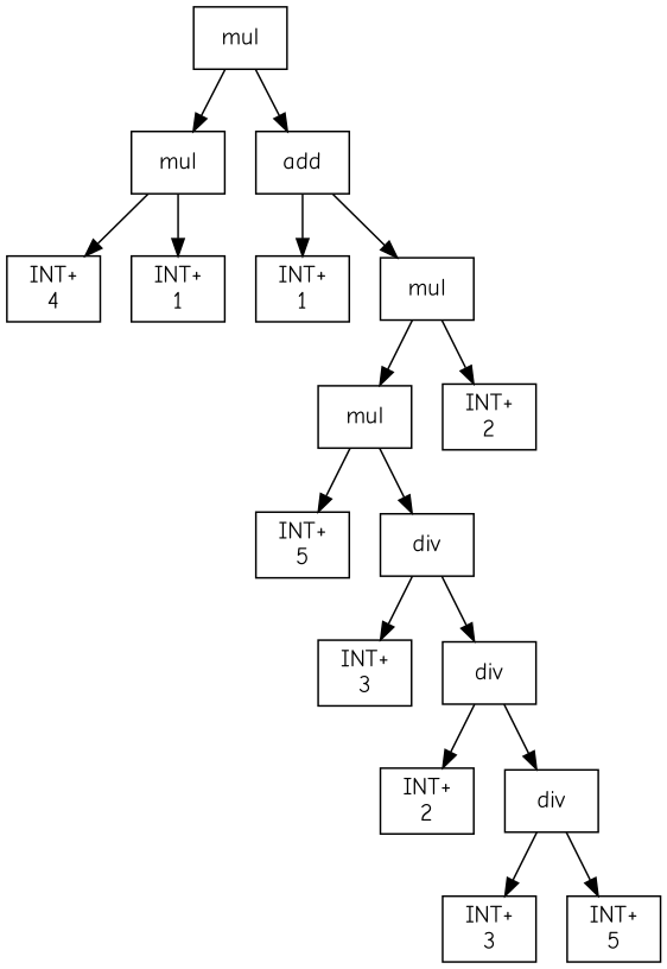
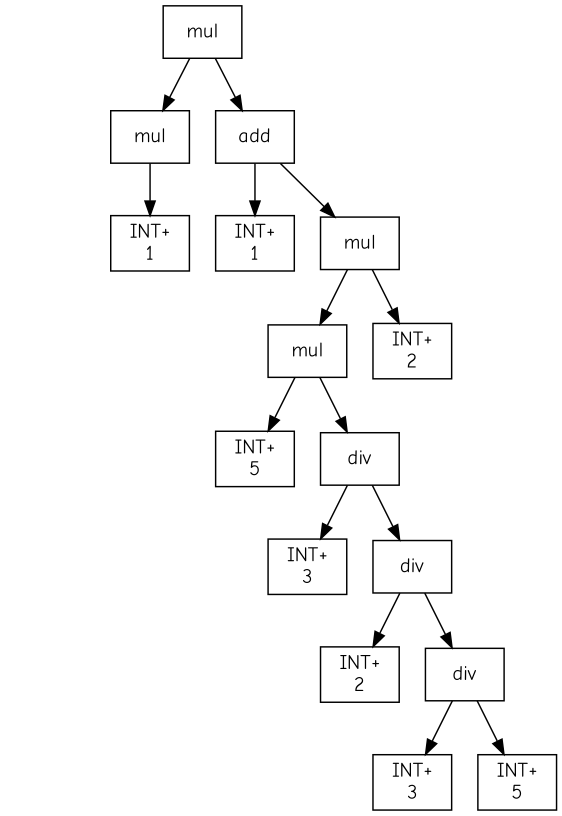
  digraph {
    fontname="Comic Neue"
    node [shape=box fontname="Comic Neue"]
    edge [fontname="Comic Neue"]
    n1 [label=mul]
    n2 [label=mul]
    n3 [label=add]
-   n4 [label="INT+\n4"]
    n5 [label="INT+\n1"]
    n6 [label="INT+\n1"]
    n7 [label=mul]
    n8 [label=mul]
    n9 [label="INT+\n2"]
    n10 [label="INT+\n5"]
    n11 [label=div]
    n12 [label="INT+\n3"]
    n13 [label=div]
    n14 [label="INT+\n2"]
    n15 [label=div]
    n16 [label="INT+\n3"]
    n17 [label="INT+\n5"]
    n1 -> n2
    n1 -> n3
-   n2 -> n4
    n2 -> n5
    n3 -> n6
    n3 -> n7
    n7 -> n8
    n7 -> n9
    n8 -> n10
    n8 -> n11
    n11 -> n12
    n11 -> n13
    n13 -> n14
    n13 -> n15
    n15 -> n16
    n15 -> n17
  }
